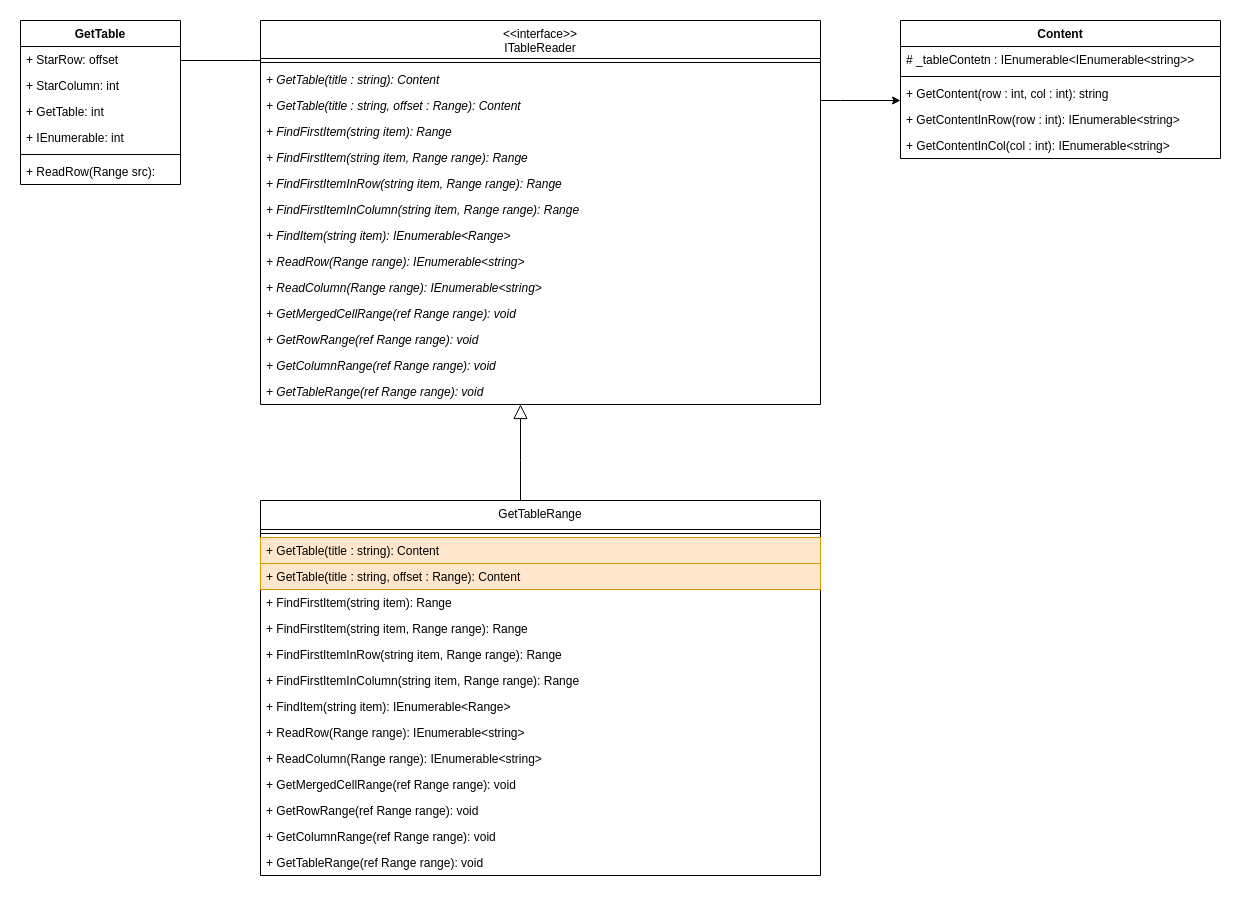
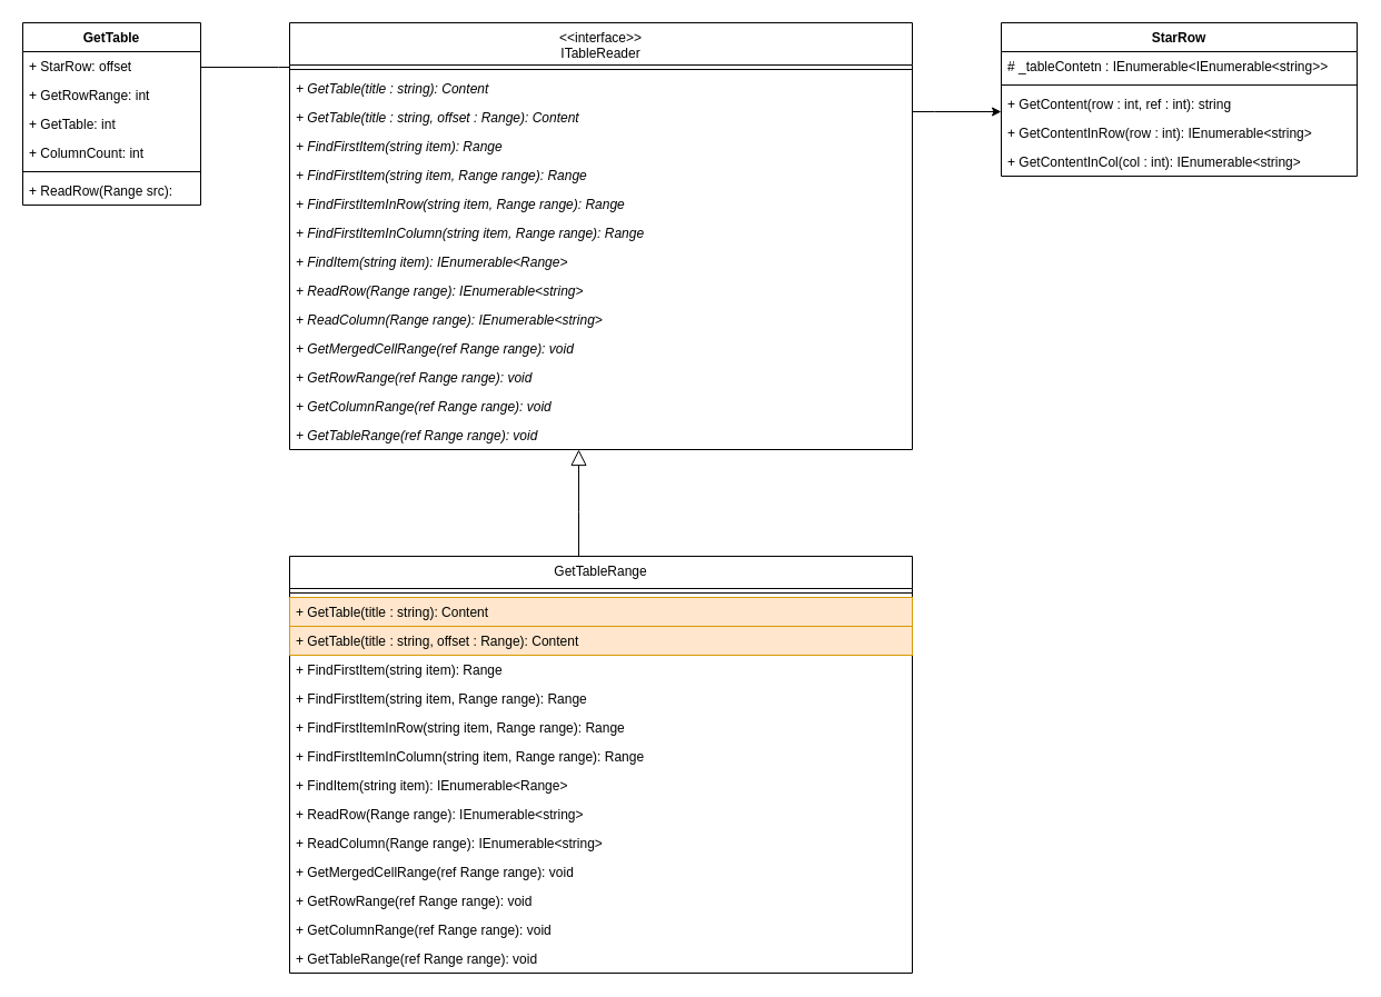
  <mxCell id="0" />
  <mxCell id="1" parent="0" />
  <mxCell id="2" style="edgeStyle=orthogonalEdgeStyle;rounded=0;orthogonalLoop=1;jettySize=auto;html=1;startSize=6;endArrow=none;endFill=0;endSize=12;strokeWidth=1;" parent="1" source="4" target="19" edge="1"><mxGeometry relative="1" as="geometry"><Array as="points"><mxPoint x="250" y="60" /><mxPoint x="250" y="60" /></Array></mxGeometry></mxCell>
  <mxCell id="3" style="edgeStyle=orthogonalEdgeStyle;rounded=0;orthogonalLoop=1;jettySize=auto;html=1;" parent="1" source="4" target="42" edge="1"><mxGeometry relative="1" as="geometry"><Array as="points"><mxPoint x="840" y="100" /><mxPoint x="840" y="100" /></Array></mxGeometry></mxCell>
  <mxCell id="4" value="&lt;&lt;interface&gt;&gt;&#10;ITableReader" style="swimlane;fontStyle=0;align=center;verticalAlign=top;childLayout=stackLayout;horizontal=1;startSize=38;horizontalStack=0;resizeParent=1;resizeParentMax=0;resizeLast=0;collapsible=1;marginBottom=0;" parent="1" vertex="1"><mxGeometry x="260" y="20" width="560" height="384" as="geometry" /></mxCell>
  <mxCell id="5" value="" style="line;strokeWidth=1;fillColor=none;align=left;verticalAlign=middle;spacingTop=-1;spacingLeft=3;spacingRight=3;rotatable=0;labelPosition=right;points=[];portConstraint=eastwest;" parent="4" vertex="1"><mxGeometry y="38" width="560" height="8" as="geometry" /></mxCell>
  <mxCell id="6" value="+ GetTable(title : string): Content" style="text;strokeColor=none;fillColor=none;align=left;verticalAlign=top;spacingLeft=4;spacingRight=4;overflow=hidden;rotatable=0;points=[[0,0.5],[1,0.5]];portConstraint=eastwest;fontStyle=2" vertex="1" parent="4"><mxGeometry y="46" width="560" height="26" as="geometry" /></mxCell>
  <mxCell id="7" value="+ GetTable(title : string, offset : Range): Content" style="text;strokeColor=none;fillColor=none;align=left;verticalAlign=top;spacingLeft=4;spacingRight=4;overflow=hidden;rotatable=0;points=[[0,0.5],[1,0.5]];portConstraint=eastwest;fontStyle=2" vertex="1" parent="4"><mxGeometry y="72" width="560" height="26" as="geometry" /></mxCell>
  <mxCell id="8" value="+ FindFirstItem(string item): Range" style="text;strokeColor=none;fillColor=none;align=left;verticalAlign=top;spacingLeft=4;spacingRight=4;overflow=hidden;rotatable=0;points=[[0,0.5],[1,0.5]];portConstraint=eastwest;fontStyle=2" parent="4" vertex="1"><mxGeometry y="98" width="560" height="26" as="geometry" /></mxCell>
  <mxCell id="9" value="+ FindFirstItem(string item, Range range): Range" style="text;strokeColor=none;fillColor=none;align=left;verticalAlign=top;spacingLeft=4;spacingRight=4;overflow=hidden;rotatable=0;points=[[0,0.5],[1,0.5]];portConstraint=eastwest;fontStyle=2" parent="4" vertex="1"><mxGeometry y="124" width="560" height="26" as="geometry" /></mxCell>
  <mxCell id="10" value="+ FindFirstItemInRow(string item, Range range): Range" style="text;strokeColor=none;fillColor=none;align=left;verticalAlign=top;spacingLeft=4;spacingRight=4;overflow=hidden;rotatable=0;points=[[0,0.5],[1,0.5]];portConstraint=eastwest;fontStyle=2" parent="4" vertex="1"><mxGeometry y="150" width="560" height="26" as="geometry" /></mxCell>
  <mxCell id="11" value="+ FindFirstItemInColumn(string item, Range range): Range" style="text;strokeColor=none;fillColor=none;align=left;verticalAlign=top;spacingLeft=4;spacingRight=4;overflow=hidden;rotatable=0;points=[[0,0.5],[1,0.5]];portConstraint=eastwest;fontStyle=2" parent="4" vertex="1"><mxGeometry y="176" width="560" height="26" as="geometry" /></mxCell>
  <mxCell id="12" value="+ FindItem(string item): IEnumerable&lt;Range&gt;" style="text;strokeColor=none;fillColor=none;align=left;verticalAlign=top;spacingLeft=4;spacingRight=4;overflow=hidden;rotatable=0;points=[[0,0.5],[1,0.5]];portConstraint=eastwest;fontStyle=2" parent="4" vertex="1"><mxGeometry y="202" width="560" height="26" as="geometry" /></mxCell>
  <mxCell id="13" value="+ ReadRow(Range range): IEnumerable&lt;string&gt;" style="text;strokeColor=none;fillColor=none;align=left;verticalAlign=top;spacingLeft=4;spacingRight=4;overflow=hidden;rotatable=0;points=[[0,0.5],[1,0.5]];portConstraint=eastwest;fontStyle=2" parent="4" vertex="1"><mxGeometry y="228" width="560" height="26" as="geometry" /></mxCell>
  <mxCell id="14" value="+ ReadColumn(Range range): IEnumerable&lt;string&gt;" style="text;strokeColor=none;fillColor=none;align=left;verticalAlign=top;spacingLeft=4;spacingRight=4;overflow=hidden;rotatable=0;points=[[0,0.5],[1,0.5]];portConstraint=eastwest;fontStyle=2" parent="4" vertex="1"><mxGeometry y="254" width="560" height="26" as="geometry" /></mxCell>
  <mxCell id="15" value="+ GetMergedCellRange(ref Range range): void" style="text;strokeColor=none;fillColor=none;align=left;verticalAlign=top;spacingLeft=4;spacingRight=4;overflow=hidden;rotatable=0;points=[[0,0.5],[1,0.5]];portConstraint=eastwest;fontStyle=2" parent="4" vertex="1"><mxGeometry y="280" width="560" height="26" as="geometry" /></mxCell>
  <mxCell id="16" value="+ GetRowRange(ref Range range): void" style="text;strokeColor=none;fillColor=none;align=left;verticalAlign=top;spacingLeft=4;spacingRight=4;overflow=hidden;rotatable=0;points=[[0,0.5],[1,0.5]];portConstraint=eastwest;fontStyle=2" parent="4" vertex="1"><mxGeometry y="306" width="560" height="26" as="geometry" /></mxCell>
  <mxCell id="17" value="+ GetColumnRange(ref Range range): void" style="text;strokeColor=none;fillColor=none;align=left;verticalAlign=top;spacingLeft=4;spacingRight=4;overflow=hidden;rotatable=0;points=[[0,0.5],[1,0.5]];portConstraint=eastwest;fontStyle=2" parent="4" vertex="1"><mxGeometry y="332" width="560" height="26" as="geometry" /></mxCell>
  <mxCell id="18" value="+ GetTableRange(ref Range range): void" style="text;strokeColor=none;fillColor=none;align=left;verticalAlign=top;spacingLeft=4;spacingRight=4;overflow=hidden;rotatable=0;points=[[0,0.5],[1,0.5]];portConstraint=eastwest;fontStyle=2" parent="4" vertex="1"><mxGeometry y="358" width="560" height="26" as="geometry" /></mxCell>
  <mxCell id="19" value="GetTable" style="swimlane;fontStyle=1;align=center;verticalAlign=top;childLayout=stackLayout;horizontal=1;startSize=26;horizontalStack=0;resizeParent=1;resizeParentMax=0;resizeLast=0;collapsible=1;marginBottom=0;" parent="1" vertex="1"><mxGeometry x="20" y="20" width="160" height="164" as="geometry" /></mxCell>
  <mxCell id="20" value="+ StarRow: offset" style="text;strokeColor=none;fillColor=none;align=left;verticalAlign=top;spacingLeft=4;spacingRight=4;overflow=hidden;rotatable=0;points=[[0,0.5],[1,0.5]];portConstraint=eastwest;" parent="19" vertex="1"><mxGeometry y="26" width="160" height="26" as="geometry" /></mxCell>
- <mxCell id="21" value="+ StarColumn: int" style="text;strokeColor=none;fillColor=none;align=left;verticalAlign=top;spacingLeft=4;spacingRight=4;overflow=hidden;rotatable=0;points=[[0,0.5],[1,0.5]];portConstraint=eastwest;" parent="19" vertex="1"><mxGeometry y="52" width="160" height="26" as="geometry" /></mxCell>
+ <mxCell id="21" value="+ GetRowRange: int" style="text;strokeColor=none;fillColor=none;align=left;verticalAlign=top;spacingLeft=4;spacingRight=4;overflow=hidden;rotatable=0;points=[[0,0.5],[1,0.5]];portConstraint=eastwest;" parent="19" vertex="1"><mxGeometry y="52" width="160" height="26" as="geometry" /></mxCell>
  <mxCell id="22" value="+ GetTable: int" style="text;strokeColor=none;fillColor=none;align=left;verticalAlign=top;spacingLeft=4;spacingRight=4;overflow=hidden;rotatable=0;points=[[0,0.5],[1,0.5]];portConstraint=eastwest;" parent="19" vertex="1"><mxGeometry y="78" width="160" height="26" as="geometry" /></mxCell>
- <mxCell id="23" value="+ IEnumerable: int" style="text;strokeColor=none;fillColor=none;align=left;verticalAlign=top;spacingLeft=4;spacingRight=4;overflow=hidden;rotatable=0;points=[[0,0.5],[1,0.5]];portConstraint=eastwest;" parent="19" vertex="1"><mxGeometry y="104" width="160" height="26" as="geometry" /></mxCell>
+ <mxCell id="23" value="+ ColumnCount: int" style="text;strokeColor=none;fillColor=none;align=left;verticalAlign=top;spacingLeft=4;spacingRight=4;overflow=hidden;rotatable=0;points=[[0,0.5],[1,0.5]];portConstraint=eastwest;" parent="19" vertex="1"><mxGeometry y="104" width="160" height="26" as="geometry" /></mxCell>
  <mxCell id="24" value="" style="line;strokeWidth=1;fillColor=none;align=left;verticalAlign=middle;spacingTop=-1;spacingLeft=3;spacingRight=3;rotatable=0;labelPosition=right;points=[];portConstraint=eastwest;" parent="19" vertex="1"><mxGeometry y="130" width="160" height="8" as="geometry" /></mxCell>
  <mxCell id="25" value="+ ReadRow(Range src):" style="text;strokeColor=none;fillColor=none;align=left;verticalAlign=top;spacingLeft=4;spacingRight=4;overflow=hidden;rotatable=0;points=[[0,0.5],[1,0.5]];portConstraint=eastwest;" parent="19" vertex="1"><mxGeometry y="138" width="160" height="26" as="geometry" /></mxCell>
  <mxCell id="26" style="edgeStyle=orthogonalEdgeStyle;rounded=0;orthogonalLoop=1;jettySize=auto;html=1;endArrow=block;endFill=0;strokeWidth=1;startSize=6;endSize=12;" parent="1" source="27" target="4" edge="1"><mxGeometry relative="1" as="geometry"><Array as="points"><mxPoint x="520" y="460" /><mxPoint x="520" y="460" /></Array></mxGeometry></mxCell>
  <mxCell id="27" value="GetTableRange" style="swimlane;fontStyle=0;align=center;verticalAlign=top;childLayout=stackLayout;horizontal=1;startSize=29;horizontalStack=0;resizeParent=1;resizeParentMax=0;resizeLast=0;collapsible=1;marginBottom=0;" parent="1" vertex="1"><mxGeometry x="260" y="500" width="560" height="375" as="geometry" /></mxCell>
  <mxCell id="28" value="" style="line;strokeWidth=1;fillColor=none;align=left;verticalAlign=middle;spacingTop=-1;spacingLeft=3;spacingRight=3;rotatable=0;labelPosition=right;points=[];portConstraint=eastwest;fontStyle=2" parent="27" vertex="1"><mxGeometry y="29" width="560" height="8" as="geometry" /></mxCell>
  <mxCell id="29" value="+ GetTable(title : string): Content" style="text;strokeColor=#d79b00;fillColor=#ffe6cc;align=left;verticalAlign=top;spacingLeft=4;spacingRight=4;overflow=hidden;rotatable=0;points=[[0,0.5],[1,0.5]];portConstraint=eastwest;fontStyle=0" vertex="1" parent="27"><mxGeometry y="37" width="560" height="26" as="geometry" /></mxCell>
  <mxCell id="30" value="+ GetTable(title : string, offset : Range): Content" style="text;strokeColor=#d79b00;fillColor=#ffe6cc;align=left;verticalAlign=top;spacingLeft=4;spacingRight=4;overflow=hidden;rotatable=0;points=[[0,0.5],[1,0.5]];portConstraint=eastwest;fontStyle=0" parent="27" vertex="1"><mxGeometry y="63" width="560" height="26" as="geometry" /></mxCell>
  <mxCell id="31" value="+ FindFirstItem(string item): Range" style="text;strokeColor=none;fillColor=none;align=left;verticalAlign=top;spacingLeft=4;spacingRight=4;overflow=hidden;rotatable=0;points=[[0,0.5],[1,0.5]];portConstraint=eastwest;fontStyle=0" parent="27" vertex="1"><mxGeometry y="89" width="560" height="26" as="geometry" /></mxCell>
  <mxCell id="32" value="+ FindFirstItem(string item, Range range): Range" style="text;strokeColor=none;fillColor=none;align=left;verticalAlign=top;spacingLeft=4;spacingRight=4;overflow=hidden;rotatable=0;points=[[0,0.5],[1,0.5]];portConstraint=eastwest;fontStyle=0" parent="27" vertex="1"><mxGeometry y="115" width="560" height="26" as="geometry" /></mxCell>
  <mxCell id="33" value="+ FindFirstItemInRow(string item, Range range): Range" style="text;strokeColor=none;fillColor=none;align=left;verticalAlign=top;spacingLeft=4;spacingRight=4;overflow=hidden;rotatable=0;points=[[0,0.5],[1,0.5]];portConstraint=eastwest;fontStyle=0" parent="27" vertex="1"><mxGeometry y="141" width="560" height="26" as="geometry" /></mxCell>
  <mxCell id="34" value="+ FindFirstItemInColumn(string item, Range range): Range" style="text;strokeColor=none;fillColor=none;align=left;verticalAlign=top;spacingLeft=4;spacingRight=4;overflow=hidden;rotatable=0;points=[[0,0.5],[1,0.5]];portConstraint=eastwest;fontStyle=0" parent="27" vertex="1"><mxGeometry y="167" width="560" height="26" as="geometry" /></mxCell>
  <mxCell id="35" value="+ FindItem(string item): IEnumerable&lt;Range&gt;" style="text;strokeColor=none;fillColor=none;align=left;verticalAlign=top;spacingLeft=4;spacingRight=4;overflow=hidden;rotatable=0;points=[[0,0.5],[1,0.5]];portConstraint=eastwest;fontStyle=0" parent="27" vertex="1"><mxGeometry y="193" width="560" height="26" as="geometry" /></mxCell>
  <mxCell id="36" value="+ ReadRow(Range range): IEnumerable&lt;string&gt;" style="text;strokeColor=none;fillColor=none;align=left;verticalAlign=top;spacingLeft=4;spacingRight=4;overflow=hidden;rotatable=0;points=[[0,0.5],[1,0.5]];portConstraint=eastwest;fontStyle=0" parent="27" vertex="1"><mxGeometry y="219" width="560" height="26" as="geometry" /></mxCell>
  <mxCell id="37" value="+ ReadColumn(Range range): IEnumerable&lt;string&gt;" style="text;strokeColor=none;fillColor=none;align=left;verticalAlign=top;spacingLeft=4;spacingRight=4;overflow=hidden;rotatable=0;points=[[0,0.5],[1,0.5]];portConstraint=eastwest;fontStyle=0" parent="27" vertex="1"><mxGeometry y="245" width="560" height="26" as="geometry" /></mxCell>
  <mxCell id="38" value="+ GetMergedCellRange(ref Range range): void" style="text;strokeColor=none;fillColor=none;align=left;verticalAlign=top;spacingLeft=4;spacingRight=4;overflow=hidden;rotatable=0;points=[[0,0.5],[1,0.5]];portConstraint=eastwest;fontStyle=0" parent="27" vertex="1"><mxGeometry y="271" width="560" height="26" as="geometry" /></mxCell>
  <mxCell id="39" value="+ GetRowRange(ref Range range): void" style="text;strokeColor=none;fillColor=none;align=left;verticalAlign=top;spacingLeft=4;spacingRight=4;overflow=hidden;rotatable=0;points=[[0,0.5],[1,0.5]];portConstraint=eastwest;fontStyle=0" parent="27" vertex="1"><mxGeometry y="297" width="560" height="26" as="geometry" /></mxCell>
  <mxCell id="40" value="+ GetColumnRange(ref Range range): void" style="text;strokeColor=none;fillColor=none;align=left;verticalAlign=top;spacingLeft=4;spacingRight=4;overflow=hidden;rotatable=0;points=[[0,0.5],[1,0.5]];portConstraint=eastwest;fontStyle=0" parent="27" vertex="1"><mxGeometry y="323" width="560" height="26" as="geometry" /></mxCell>
  <mxCell id="41" value="+ GetTableRange(ref Range range): void" style="text;strokeColor=none;fillColor=none;align=left;verticalAlign=top;spacingLeft=4;spacingRight=4;overflow=hidden;rotatable=0;points=[[0,0.5],[1,0.5]];portConstraint=eastwest;fontStyle=0" parent="27" vertex="1"><mxGeometry y="349" width="560" height="26" as="geometry" /></mxCell>
- <mxCell id="42" value="Content" style="swimlane;fontStyle=1;align=center;verticalAlign=top;childLayout=stackLayout;horizontal=1;startSize=26;horizontalStack=0;resizeParent=1;resizeParentMax=0;resizeLast=0;collapsible=1;marginBottom=0;" parent="1" vertex="1"><mxGeometry x="900" y="20" width="320" height="138" as="geometry" /></mxCell>
+ <mxCell id="42" value="StarRow" style="swimlane;fontStyle=1;align=center;verticalAlign=top;childLayout=stackLayout;horizontal=1;startSize=26;horizontalStack=0;resizeParent=1;resizeParentMax=0;resizeLast=0;collapsible=1;marginBottom=0;" parent="1" vertex="1"><mxGeometry x="900" y="20" width="320" height="138" as="geometry" /></mxCell>
  <mxCell id="43" value="# _tableContetn : IEnumerable&lt;IEnumerable&lt;string&gt;&gt;" style="text;strokeColor=none;fillColor=none;align=left;verticalAlign=top;spacingLeft=4;spacingRight=4;overflow=hidden;rotatable=0;points=[[0,0.5],[1,0.5]];portConstraint=eastwest;" parent="42" vertex="1"><mxGeometry y="26" width="320" height="26" as="geometry" /></mxCell>
  <mxCell id="44" value="" style="line;strokeWidth=1;fillColor=none;align=left;verticalAlign=middle;spacingTop=-1;spacingLeft=3;spacingRight=3;rotatable=0;labelPosition=right;points=[];portConstraint=eastwest;" parent="42" vertex="1"><mxGeometry y="52" width="320" height="8" as="geometry" /></mxCell>
- <mxCell id="45" value="+ GetContent(row : int, col : int): string" style="text;strokeColor=none;fillColor=none;align=left;verticalAlign=top;spacingLeft=4;spacingRight=4;overflow=hidden;rotatable=0;points=[[0,0.5],[1,0.5]];portConstraint=eastwest;" parent="42" vertex="1"><mxGeometry y="60" width="320" height="26" as="geometry" /></mxCell>
+ <mxCell id="45" value="+ GetContent(row : int, ref : int): string" style="text;strokeColor=none;fillColor=none;align=left;verticalAlign=top;spacingLeft=4;spacingRight=4;overflow=hidden;rotatable=0;points=[[0,0.5],[1,0.5]];portConstraint=eastwest;" parent="42" vertex="1"><mxGeometry y="60" width="320" height="26" as="geometry" /></mxCell>
  <mxCell id="46" value="+ GetContentInRow(row : int): IEnumerable&lt;string&gt;" style="text;strokeColor=none;fillColor=none;align=left;verticalAlign=top;spacingLeft=4;spacingRight=4;overflow=hidden;rotatable=0;points=[[0,0.5],[1,0.5]];portConstraint=eastwest;" parent="42" vertex="1"><mxGeometry y="86" width="320" height="26" as="geometry" /></mxCell>
  <mxCell id="47" value="+ GetContentInCol(col : int): IEnumerable&lt;string&gt;" style="text;strokeColor=none;fillColor=none;align=left;verticalAlign=top;spacingLeft=4;spacingRight=4;overflow=hidden;rotatable=0;points=[[0,0.5],[1,0.5]];portConstraint=eastwest;" parent="42" vertex="1"><mxGeometry y="112" width="320" height="26" as="geometry" /></mxCell>
